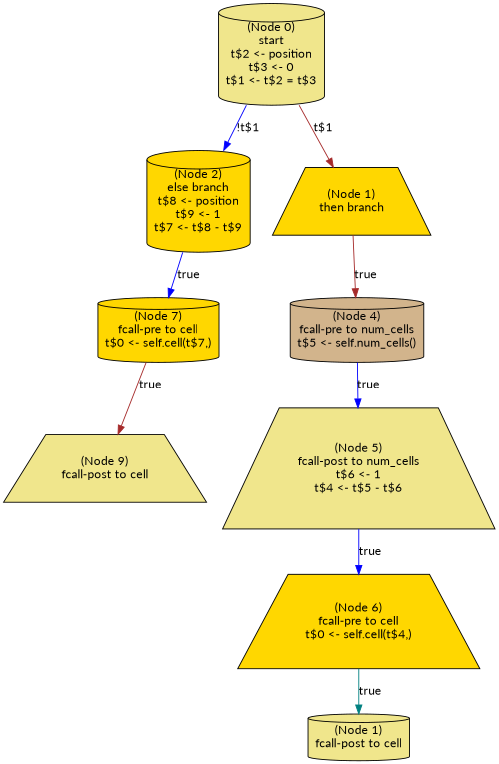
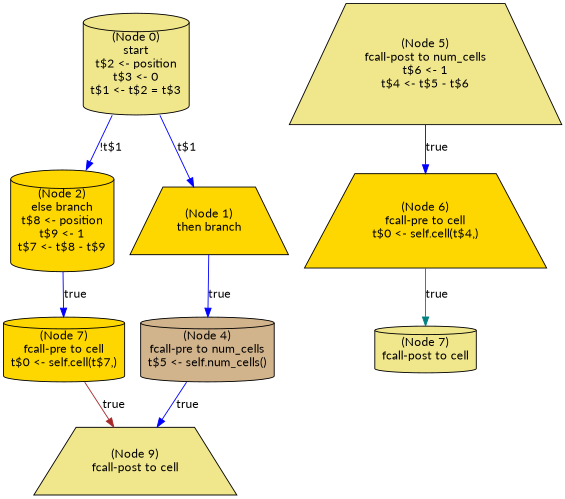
  digraph {
    fontname=Lato
    node [fillcolor=khaki fontname=Lato shape=cylinder style=filled]
    edge [color=blue fontname=Lato]
    n1 [label="(Node 0)\nstart\nt$2 <- position\nt$3 <- 0\nt$1 <- t$2 = t$3\n"]
    n2 [fillcolor=gold label="(Node 2)\nelse branch\nt$8 <- position\nt$9 <- 1\nt$7 <- t$8 - t$9\n"]
    n3 [fillcolor=gold label="(Node 1)\nthen branch\n" shape=trapezium]
    n4 [fillcolor=gold label="(Node 7)\nfcall-pre to cell\nt$0 <- self.cell(t$7,)\n"]
    n5 [fillcolor=tan label="(Node 4)\nfcall-pre to num_cells\nt$5 <- self.num_cells()\n"]
    n6 [label="(Node 9)\nfcall-post to cell\n" shape=trapezium]
    n7 [label="(Node 5)\nfcall-post to num_cells\nt$6 <- 1\nt$4 <- t$5 - t$6\n" shape=trapezium]
    n8 [fillcolor=gold label="(Node 6)\nfcall-pre to cell\nt$0 <- self.cell(t$4,)\n" shape=trapezium]
-   n9 [label="(Node 1)\nfcall-post to cell\n"]
+   n9 [label="(Node 7)\nfcall-post to cell\n"]
    n1 -> n2 [label="!t$1"]
-   n1 -> n3 [color=brown label="t$1"]
+   n1 -> n3 [label="t$1"]
    n2 -> n4 [label=true]
-   n3 -> n5 [color=brown label=true]
+   n3 -> n5 [label=true]
    n4 -> n6 [color=brown label=true]
-   n5 -> n7 [label=true]
+   n5 -> n6 [label=true]
    n7 -> n8 [label=true]
    n8 -> n9 [color=teal label=true]
  }
